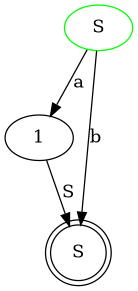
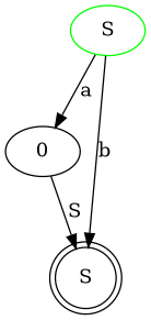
  digraph {
    n1 [color=green label=S]
-   1
+   1 [label=0]
    n3 [label=S shape=doublecircle]
    n1 -> 1 [label=a]
    n1 -> n3 [label=b]
    1 -> n3 [label=S]
  }
